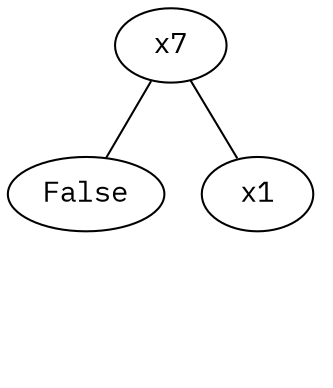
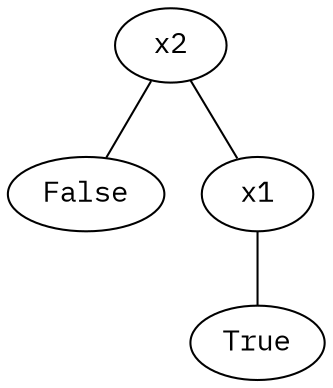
  graph {
    fontname="IBM Plex Mono"
    node [fontname="IBM Plex Mono"]
    edge [fontname="IBM Plex Mono"]
-   n1 [label=x7]
+   n1 [label=x2]
    n2 [label=False]
    n3 [label=x1]
+   n4 [label=True]
    n1 -- n2 [style=solid]
    n1 -- n3
+   n3 -- n4
  }
